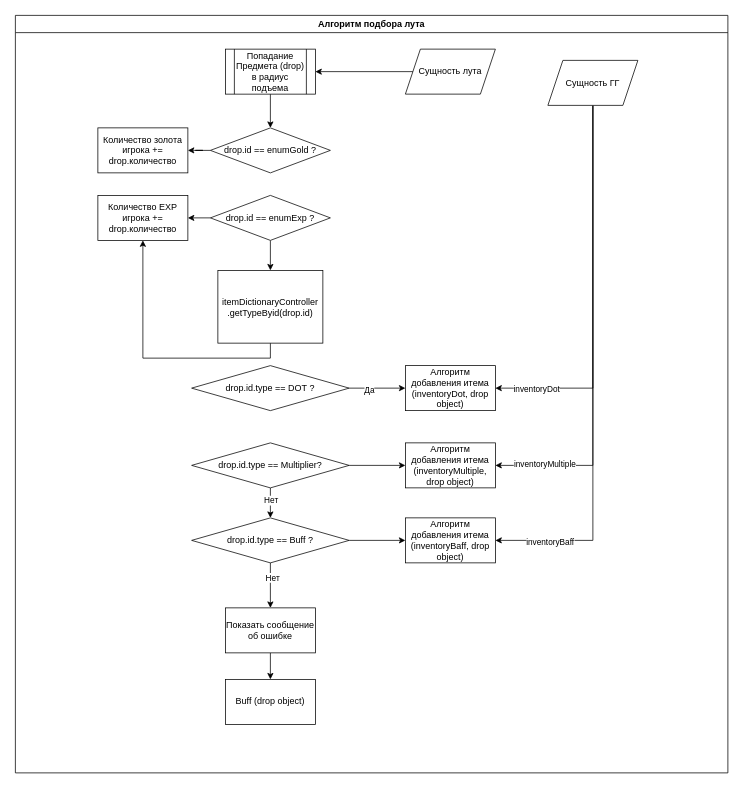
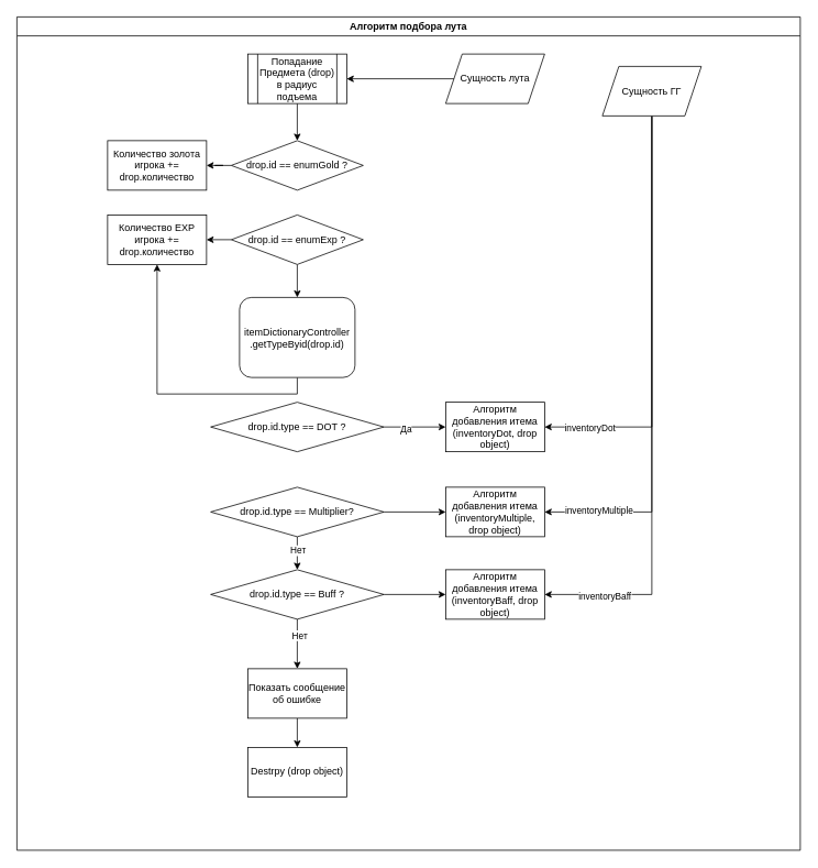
  <mxCell id="0" />
  <mxCell id="1" parent="0" />
  <mxCell id="2" value="Алгоритм подбора лута" style="swimlane;whiteSpace=wrap;html=1;" vertex="1" parent="1"><mxGeometry x="20" y="20" width="950" height="1010" as="geometry" /></mxCell>
  <mxCell id="3" style="edgeStyle=orthogonalEdgeStyle;rounded=0;orthogonalLoop=1;jettySize=auto;html=1;exitX=0;exitY=0.5;exitDx=0;exitDy=0;entryX=1;entryY=0.5;entryDx=0;entryDy=0;" edge="1" parent="2" source="4" target="6"><mxGeometry relative="1" as="geometry" /></mxCell>
  <mxCell id="4" value="Сущность лута" style="shape=parallelogram;perimeter=parallelogramPerimeter;whiteSpace=wrap;html=1;fixedSize=1;" vertex="1" parent="2"><mxGeometry x="520" y="45" width="120" height="60" as="geometry" /></mxCell>
  <mxCell id="5" style="edgeStyle=orthogonalEdgeStyle;rounded=0;orthogonalLoop=1;jettySize=auto;html=1;exitX=0.5;exitY=1;exitDx=0;exitDy=0;entryX=0.5;entryY=0;entryDx=0;entryDy=0;" edge="1" parent="2" source="6"><mxGeometry relative="1" as="geometry"><mxPoint x="340" y="150" as="targetPoint" /></mxGeometry></mxCell>
  <mxCell id="6" value="Попадание Предмета (drop) в радиус подъема" style="shape=process;whiteSpace=wrap;html=1;backgroundOutline=1;" vertex="1" parent="2"><mxGeometry x="280" y="45" width="120" height="60" as="geometry" /></mxCell>
  <mxCell id="7" style="edgeStyle=orthogonalEdgeStyle;rounded=0;orthogonalLoop=1;jettySize=auto;html=1;exitX=0.5;exitY=1;exitDx=0;exitDy=0;entryX=1;entryY=0.5;entryDx=0;entryDy=0;" edge="1" parent="2" source="39" target="32"><mxGeometry relative="1" as="geometry"><mxPoint x="76" y="105" as="sourcePoint" /><mxPoint x="770" y="410" as="targetPoint" /></mxGeometry></mxCell>
  <mxCell id="8" value="inventoryDot" style="edgeLabel;html=1;align=center;verticalAlign=middle;resizable=0;points=[];" vertex="1" connectable="0" parent="7"><mxGeometry x="0.786" y="1" relative="1" as="geometry"><mxPoint as="offset" /></mxGeometry></mxCell>
  <mxCell id="9" style="edgeStyle=orthogonalEdgeStyle;rounded=0;orthogonalLoop=1;jettySize=auto;html=1;exitX=0;exitY=0.5;exitDx=0;exitDy=0;" edge="1" parent="2" source="10" target="11"><mxGeometry relative="1" as="geometry" /></mxCell>
  <mxCell id="10" value="drop.id == enumGold ?" style="shape=rhombus;perimeter=rhombusPerimeter;whiteSpace=wrap;html=1;align=center;" vertex="1" parent="2"><mxGeometry x="260" y="150" width="160" height="60" as="geometry" /></mxCell>
  <mxCell id="11" value="Количество золота игрока += drop.количество" style="rounded=0;whiteSpace=wrap;html=1;" vertex="1" parent="2"><mxGeometry x="110" y="150" width="120" height="60" as="geometry" /></mxCell>
  <mxCell id="12" style="edgeStyle=orthogonalEdgeStyle;rounded=0;orthogonalLoop=1;jettySize=auto;html=1;exitX=0;exitY=0.5;exitDx=0;exitDy=0;entryX=1;entryY=0.5;entryDx=0;entryDy=0;" edge="1" parent="2" source="14" target="15"><mxGeometry relative="1" as="geometry" /></mxCell>
  <mxCell id="13" style="edgeStyle=orthogonalEdgeStyle;rounded=0;orthogonalLoop=1;jettySize=auto;html=1;exitX=0.5;exitY=1;exitDx=0;exitDy=0;entryX=0.5;entryY=0;entryDx=0;entryDy=0;" edge="1" parent="2" source="14" target="17"><mxGeometry relative="1" as="geometry" /></mxCell>
  <mxCell id="14" value="drop.id == enumExp ?" style="shape=rhombus;perimeter=rhombusPerimeter;whiteSpace=wrap;html=1;align=center;" vertex="1" parent="2"><mxGeometry x="260" y="240" width="160" height="60" as="geometry" /></mxCell>
  <mxCell id="15" value="Количество EXP игрока += drop.количество" style="rounded=0;whiteSpace=wrap;html=1;" vertex="1" parent="2"><mxGeometry x="110" y="240" width="120" height="60" as="geometry" /></mxCell>
  <mxCell id="16" style="edgeStyle=orthogonalEdgeStyle;rounded=0;orthogonalLoop=1;jettySize=auto;html=1;exitX=0.5;exitY=1;exitDx=0;exitDy=0;" edge="1" parent="2" source="17" target="15"><mxGeometry relative="1" as="geometry" /></mxCell>
- <mxCell id="17" value="itemDictionaryController&lt;br&gt;.getTypeByid(drop.id)" style="rounded=0;whiteSpace=wrap;html=1;" vertex="1" parent="2"><mxGeometry x="270" y="340" width="140" height="97" as="geometry" /></mxCell>
+ <mxCell id="17" value="itemDictionaryController&lt;br&gt;.getTypeByid(drop.id)" style="whiteSpace=wrap;html=1;rounded=1;" vertex="1" parent="2"><mxGeometry x="270" y="340" width="140" height="97" as="geometry" /></mxCell>
  <mxCell id="18" style="edgeStyle=orthogonalEdgeStyle;rounded=0;orthogonalLoop=1;jettySize=auto;html=1;exitX=1;exitY=0.5;exitDx=0;exitDy=0;entryX=0;entryY=0.5;entryDx=0;entryDy=0;" edge="1" parent="2" source="20" target="32"><mxGeometry relative="1" as="geometry"><mxPoint x="530" y="497" as="targetPoint" /></mxGeometry></mxCell>
  <mxCell id="19" value="Да" style="edgeLabel;html=1;align=center;verticalAlign=middle;resizable=0;points=[];" vertex="1" connectable="0" parent="18"><mxGeometry x="-0.303" y="-2" relative="1" as="geometry"><mxPoint as="offset" /></mxGeometry></mxCell>
  <mxCell id="20" value="drop.id.type == DOT ?" style="shape=rhombus;perimeter=rhombusPerimeter;whiteSpace=wrap;html=1;align=center;" vertex="1" parent="2"><mxGeometry x="235" y="467" width="210" height="60" as="geometry" /></mxCell>
  <mxCell id="21" style="edgeStyle=orthogonalEdgeStyle;rounded=0;orthogonalLoop=1;jettySize=auto;html=1;exitX=1;exitY=0.5;exitDx=0;exitDy=0;entryX=0;entryY=0.5;entryDx=0;entryDy=0;" edge="1" parent="2" source="22" target="34"><mxGeometry relative="1" as="geometry" /></mxCell>
  <mxCell id="22" value="drop.id.type == Buff ?" style="shape=rhombus;perimeter=rhombusPerimeter;whiteSpace=wrap;html=1;align=center;" vertex="1" parent="2"><mxGeometry x="235" y="670" width="210" height="60" as="geometry" /></mxCell>
  <mxCell id="23" style="edgeStyle=orthogonalEdgeStyle;rounded=0;orthogonalLoop=1;jettySize=auto;html=1;exitX=0.5;exitY=1;exitDx=0;exitDy=0;entryX=0.5;entryY=0;entryDx=0;entryDy=0;" edge="1" parent="2" source="26" target="22"><mxGeometry relative="1" as="geometry" /></mxCell>
  <mxCell id="24" value="Нет" style="edgeLabel;html=1;align=center;verticalAlign=middle;resizable=0;points=[];" vertex="1" connectable="0" parent="23"><mxGeometry x="-0.218" relative="1" as="geometry"><mxPoint as="offset" /></mxGeometry></mxCell>
  <mxCell id="25" style="edgeStyle=orthogonalEdgeStyle;rounded=0;orthogonalLoop=1;jettySize=auto;html=1;exitX=1;exitY=0.5;exitDx=0;exitDy=0;" edge="1" parent="2" source="26" target="33"><mxGeometry relative="1" as="geometry" /></mxCell>
  <mxCell id="26" value="drop.id.type == Multiplier?" style="shape=rhombus;perimeter=rhombusPerimeter;whiteSpace=wrap;html=1;align=center;" vertex="1" parent="2"><mxGeometry x="235" y="570" width="210" height="60" as="geometry" /></mxCell>
  <mxCell id="27" style="edgeStyle=orthogonalEdgeStyle;rounded=0;orthogonalLoop=1;jettySize=auto;html=1;exitX=0.5;exitY=1;exitDx=0;exitDy=0;entryX=0.5;entryY=0;entryDx=0;entryDy=0;" edge="1" parent="2" source="28" target="31"><mxGeometry relative="1" as="geometry" /></mxCell>
  <mxCell id="28" value="Показать сообщение об ошибке" style="rounded=0;whiteSpace=wrap;html=1;" vertex="1" parent="2"><mxGeometry x="280.001" y="790" width="120" height="60" as="geometry" /></mxCell>
  <mxCell id="29" style="edgeStyle=orthogonalEdgeStyle;rounded=0;orthogonalLoop=1;jettySize=auto;html=1;exitX=0.5;exitY=1;exitDx=0;exitDy=0;" edge="1" parent="2" source="22" target="28"><mxGeometry relative="1" as="geometry"><mxPoint x="339.571" y="737" as="targetPoint" /></mxGeometry></mxCell>
  <mxCell id="30" value="Нет" style="edgeLabel;html=1;align=center;verticalAlign=middle;resizable=0;points=[];" vertex="1" connectable="0" parent="29"><mxGeometry x="-0.38" y="2" relative="1" as="geometry"><mxPoint as="offset" /></mxGeometry></mxCell>
- <mxCell id="31" value="Buff (drop object)" style="rounded=0;whiteSpace=wrap;html=1;" vertex="1" parent="2"><mxGeometry x="280" y="885.33" width="120" height="60" as="geometry" /></mxCell>
+ <mxCell id="31" value="Destrpy (drop object)" style="rounded=0;whiteSpace=wrap;html=1;" vertex="1" parent="2"><mxGeometry x="280" y="885.33" width="120" height="60" as="geometry" /></mxCell>
  <mxCell id="32" value="Алгоритм добавления итема (inventoryDot, drop object)" style="rounded=0;whiteSpace=wrap;html=1;" vertex="1" parent="2"><mxGeometry x="520" y="467" width="120" height="60" as="geometry" /></mxCell>
  <mxCell id="33" value="Алгоритм добавления итема (inventoryMultiple, drop object)" style="rounded=0;whiteSpace=wrap;html=1;" vertex="1" parent="2"><mxGeometry x="520" y="570" width="120" height="60" as="geometry" /></mxCell>
  <mxCell id="34" value="Алгоритм добавления итема (inventoryBaff, drop object)" style="rounded=0;whiteSpace=wrap;html=1;" vertex="1" parent="2"><mxGeometry x="520" y="670" width="120" height="60" as="geometry" /></mxCell>
  <mxCell id="35" style="edgeStyle=orthogonalEdgeStyle;rounded=0;orthogonalLoop=1;jettySize=auto;html=1;exitX=0.5;exitY=1;exitDx=0;exitDy=0;entryX=1;entryY=0.5;entryDx=0;entryDy=0;" edge="1" parent="2" source="39" target="33"><mxGeometry relative="1" as="geometry" /></mxCell>
  <mxCell id="36" value="inventoryMultiple" style="edgeLabel;html=1;align=center;verticalAlign=middle;resizable=0;points=[];" vertex="1" connectable="0" parent="35"><mxGeometry x="0.788" y="-2" relative="1" as="geometry"><mxPoint as="offset" /></mxGeometry></mxCell>
  <mxCell id="37" style="edgeStyle=orthogonalEdgeStyle;rounded=0;orthogonalLoop=1;jettySize=auto;html=1;exitX=0.5;exitY=1;exitDx=0;exitDy=0;entryX=1;entryY=0.5;entryDx=0;entryDy=0;" edge="1" parent="2" source="39" target="34"><mxGeometry relative="1" as="geometry" /></mxCell>
  <mxCell id="38" value="inventoryBaff" style="edgeLabel;html=1;align=center;verticalAlign=middle;resizable=0;points=[];" vertex="1" connectable="0" parent="37"><mxGeometry x="0.796" y="2" relative="1" as="geometry"><mxPoint as="offset" /></mxGeometry></mxCell>
  <mxCell id="39" value="Сущность ГГ" style="shape=parallelogram;perimeter=parallelogramPerimeter;whiteSpace=wrap;html=1;fixedSize=1;" vertex="1" parent="2"><mxGeometry x="710" y="60" width="120" height="60" as="geometry" /></mxCell>
